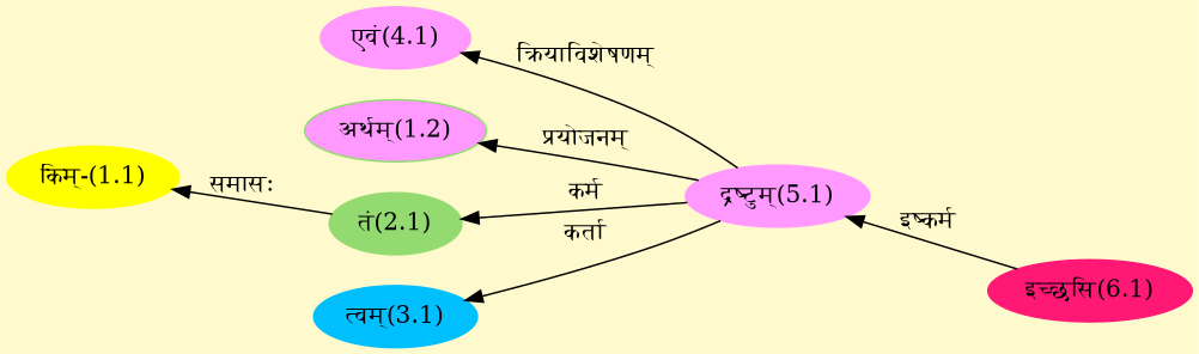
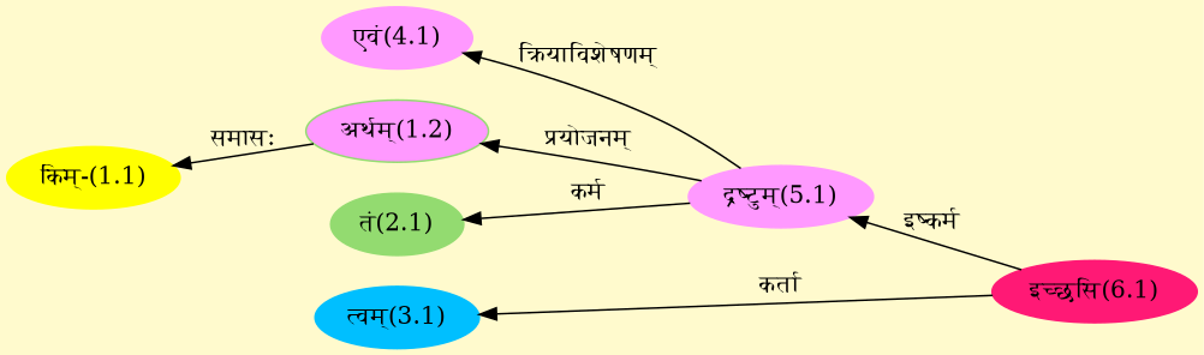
  digraph {
    bgcolor=lemonchiffon1
    compound=true
    rankdir=LR
    node [color="#93DB70" style=filled]
    edge [dir=back]
    n1 [color="#FFFF00" label="किम्-(1.1)"]
    n2 [fillcolor="#FF99FF" label="अर्थम्(1.2)"]
    n3 [color="#FF99FF" label="द्रष्टुम्(5.1)"]
    n4 [color="#FF1975" label="इच्छसि(6.1)"]
    n5 [label="तं(2.1)"]
    n6 [color="#00BFFF" label="त्वम्(3.1)"]
    n7 [color="#FF99FF" label="एवं(4.1)"]
-   n1 -> n5 [label="समासः"]
+   n1 -> n2 [label="समासः"]
    n2 -> n3 [label="प्रयोजनम्"]
    n3 -> n4 [label="इष्कर्म"]
    n5 -> n3 [label="कर्म"]
-   n6 -> n3 [label="कर्ता"]
+   n6 -> n4 [label="कर्ता"]
    n7 -> n3 [label="क्रियाविशेषणम्"]
  }
